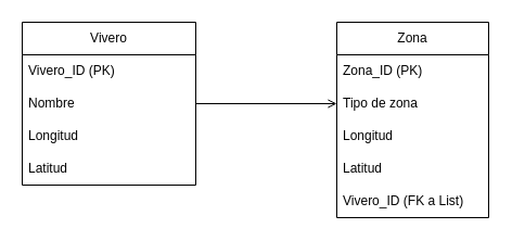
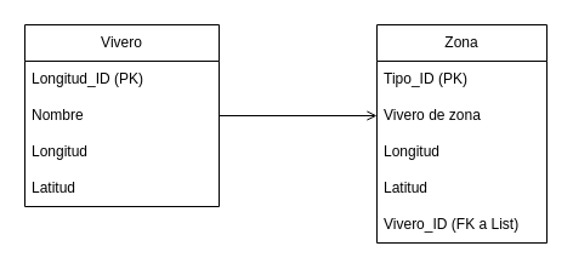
  <mxCell id="0" />
  <mxCell id="1" parent="0" />
  <mxCell id="2" value="Vivero" style="swimlane;fontStyle=0;childLayout=stackLayout;horizontal=1;startSize=30;horizontalStack=0;resizeParent=1;resizeParentMax=0;resizeLast=0;collapsible=1;marginBottom=0;whiteSpace=wrap;html=1;" parent="1" vertex="1"><mxGeometry x="20" y="20" width="160" height="150" as="geometry"><mxRectangle x="110" y="1500" width="70" height="30" as="alternateBounds" /></mxGeometry></mxCell>
- <mxCell id="3" value="Vivero_ID (PK)&lt;span style=&quot;white-space: pre;&quot;&gt;&#09;&lt;/span&gt;" style="text;strokeColor=none;fillColor=none;align=left;verticalAlign=middle;spacingLeft=4;spacingRight=4;overflow=hidden;points=[[0,0.5],[1,0.5]];portConstraint=eastwest;rotatable=0;whiteSpace=wrap;html=1;" parent="2" vertex="1"><mxGeometry y="30" width="160" height="30" as="geometry" /></mxCell>
+ <mxCell id="3" value="Longitud_ID (PK)&lt;span style=&quot;white-space: pre;&quot;&gt;&#09;&lt;/span&gt;" style="text;strokeColor=none;fillColor=none;align=left;verticalAlign=middle;spacingLeft=4;spacingRight=4;overflow=hidden;points=[[0,0.5],[1,0.5]];portConstraint=eastwest;rotatable=0;whiteSpace=wrap;html=1;" parent="2" vertex="1"><mxGeometry y="30" width="160" height="30" as="geometry" /></mxCell>
  <mxCell id="4" value="Nombre" style="text;strokeColor=none;fillColor=none;align=left;verticalAlign=middle;spacingLeft=4;spacingRight=4;overflow=hidden;points=[[0,0.5],[1,0.5]];portConstraint=eastwest;rotatable=0;whiteSpace=wrap;html=1;" parent="2" vertex="1"><mxGeometry y="60" width="160" height="30" as="geometry" /></mxCell>
  <mxCell id="5" value="Longitud" style="text;strokeColor=none;fillColor=none;align=left;verticalAlign=middle;spacingLeft=4;spacingRight=4;overflow=hidden;points=[[0,0.5],[1,0.5]];portConstraint=eastwest;rotatable=0;whiteSpace=wrap;html=1;" parent="2" vertex="1"><mxGeometry y="90" width="160" height="30" as="geometry" /></mxCell>
  <mxCell id="6" value="Latitud" style="text;strokeColor=none;fillColor=none;align=left;verticalAlign=middle;spacingLeft=4;spacingRight=4;overflow=hidden;points=[[0,0.5],[1,0.5]];portConstraint=eastwest;rotatable=0;whiteSpace=wrap;html=1;" vertex="1" parent="2"><mxGeometry y="120" width="160" height="30" as="geometry" /></mxCell>
  <mxCell id="7" value="Zona" style="swimlane;fontStyle=0;childLayout=stackLayout;horizontal=1;startSize=30;horizontalStack=0;resizeParent=1;resizeParentMax=0;resizeLast=0;collapsible=1;marginBottom=0;whiteSpace=wrap;html=1;" vertex="1" parent="1"><mxGeometry x="310" y="20" width="140" height="180" as="geometry" /></mxCell>
- <mxCell id="8" value="Zona_ID (PK)" style="text;strokeColor=none;fillColor=none;align=left;verticalAlign=middle;spacingLeft=4;spacingRight=4;overflow=hidden;points=[[0,0.5],[1,0.5]];portConstraint=eastwest;rotatable=0;whiteSpace=wrap;html=1;" vertex="1" parent="7"><mxGeometry y="30" width="140" height="30" as="geometry" /></mxCell>
- <mxCell id="9" value="Tipo de zona" style="text;strokeColor=none;fillColor=none;align=left;verticalAlign=middle;spacingLeft=4;spacingRight=4;overflow=hidden;points=[[0,0.5],[1,0.5]];portConstraint=eastwest;rotatable=0;whiteSpace=wrap;html=1;" vertex="1" parent="7"><mxGeometry y="60" width="140" height="30" as="geometry" /></mxCell>
+ <mxCell id="8" value="Tipo_ID (PK)" style="text;strokeColor=none;fillColor=none;align=left;verticalAlign=middle;spacingLeft=4;spacingRight=4;overflow=hidden;points=[[0,0.5],[1,0.5]];portConstraint=eastwest;rotatable=0;whiteSpace=wrap;html=1;" vertex="1" parent="7"><mxGeometry y="30" width="140" height="30" as="geometry" /></mxCell>
+ <mxCell id="9" value="Vivero de zona" style="text;strokeColor=none;fillColor=none;align=left;verticalAlign=middle;spacingLeft=4;spacingRight=4;overflow=hidden;points=[[0,0.5],[1,0.5]];portConstraint=eastwest;rotatable=0;whiteSpace=wrap;html=1;" vertex="1" parent="7"><mxGeometry y="60" width="140" height="30" as="geometry" /></mxCell>
  <mxCell id="10" value="Longitud" style="text;strokeColor=none;fillColor=none;align=left;verticalAlign=middle;spacingLeft=4;spacingRight=4;overflow=hidden;points=[[0,0.5],[1,0.5]];portConstraint=eastwest;rotatable=0;whiteSpace=wrap;html=1;" vertex="1" parent="7"><mxGeometry y="90" width="140" height="30" as="geometry" /></mxCell>
  <mxCell id="11" value="Latitud" style="text;strokeColor=none;fillColor=none;align=left;verticalAlign=middle;spacingLeft=4;spacingRight=4;overflow=hidden;points=[[0,0.5],[1,0.5]];portConstraint=eastwest;rotatable=0;whiteSpace=wrap;html=1;" vertex="1" parent="7"><mxGeometry y="120" width="140" height="30" as="geometry" /></mxCell>
  <mxCell id="12" value="Vivero_ID (FK a List)" style="text;strokeColor=none;fillColor=none;align=left;verticalAlign=middle;spacingLeft=4;spacingRight=4;overflow=hidden;points=[[0,0.5],[1,0.5]];portConstraint=eastwest;rotatable=0;whiteSpace=wrap;html=1;" vertex="1" parent="7"><mxGeometry y="150" width="140" height="30" as="geometry" /></mxCell>
  <mxCell id="13" style="edgeStyle=orthogonalEdgeStyle;rounded=0;orthogonalLoop=1;jettySize=auto;html=1;exitX=1;exitY=0.5;exitDx=0;exitDy=0;entryX=0;entryY=0.5;entryDx=0;entryDy=0;endArrow=open;" edge="1" parent="1" source="4" target="9"><mxGeometry relative="1" as="geometry" /></mxCell>
